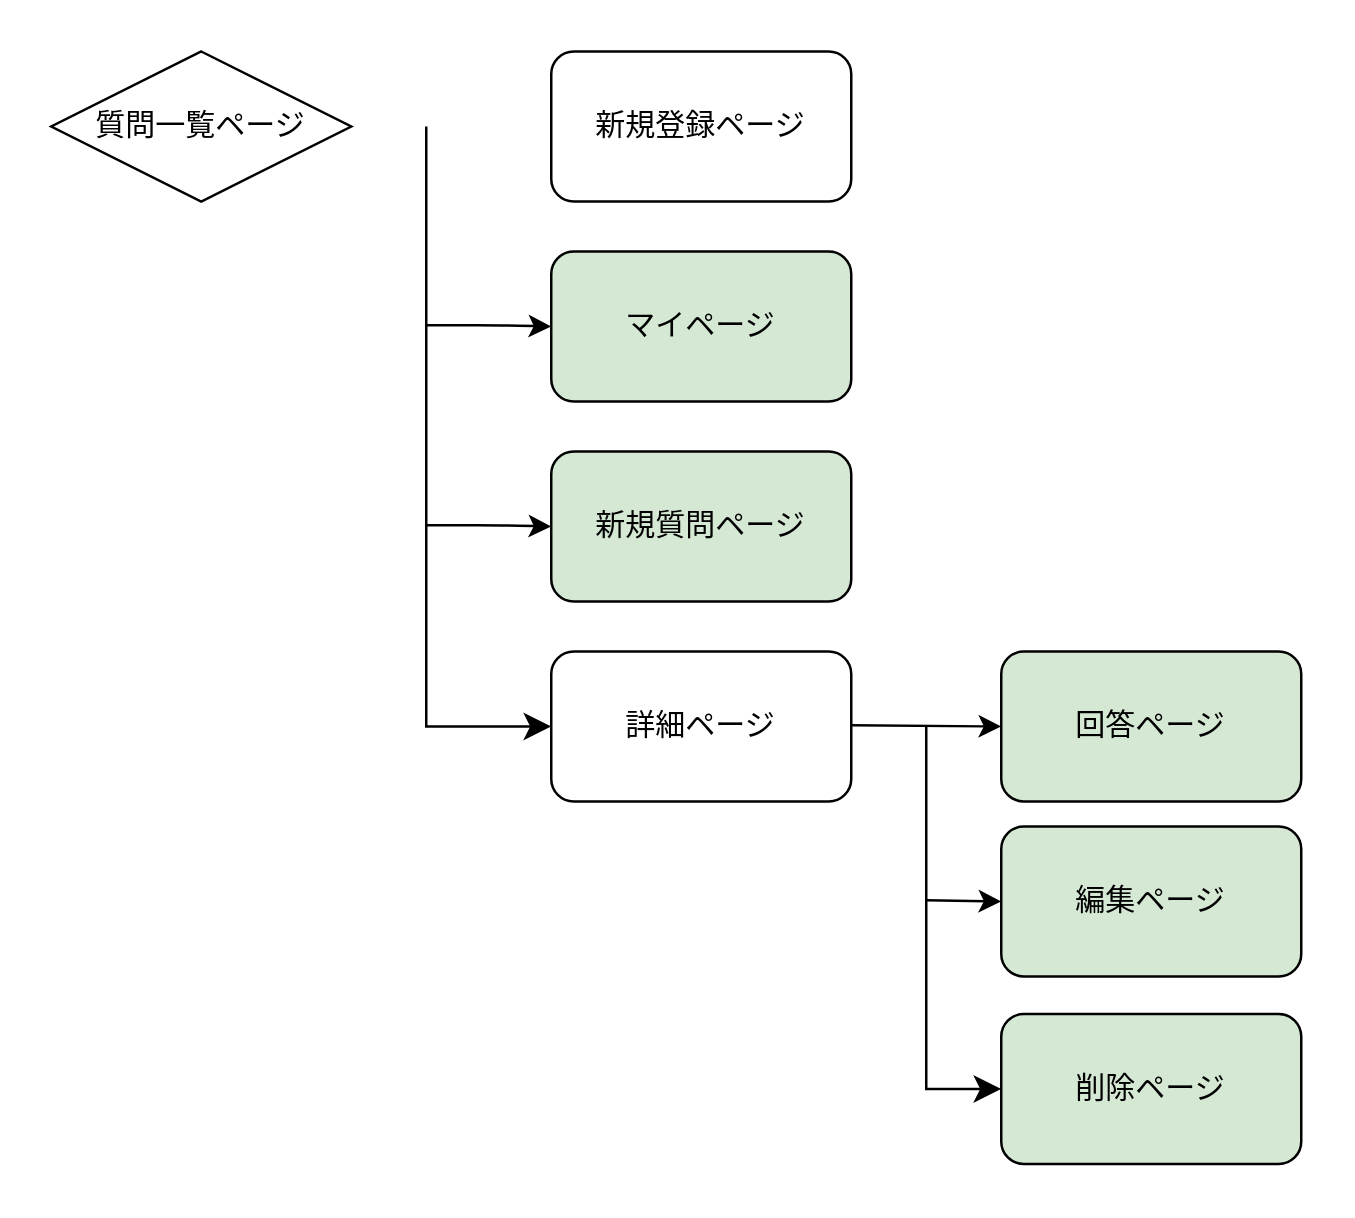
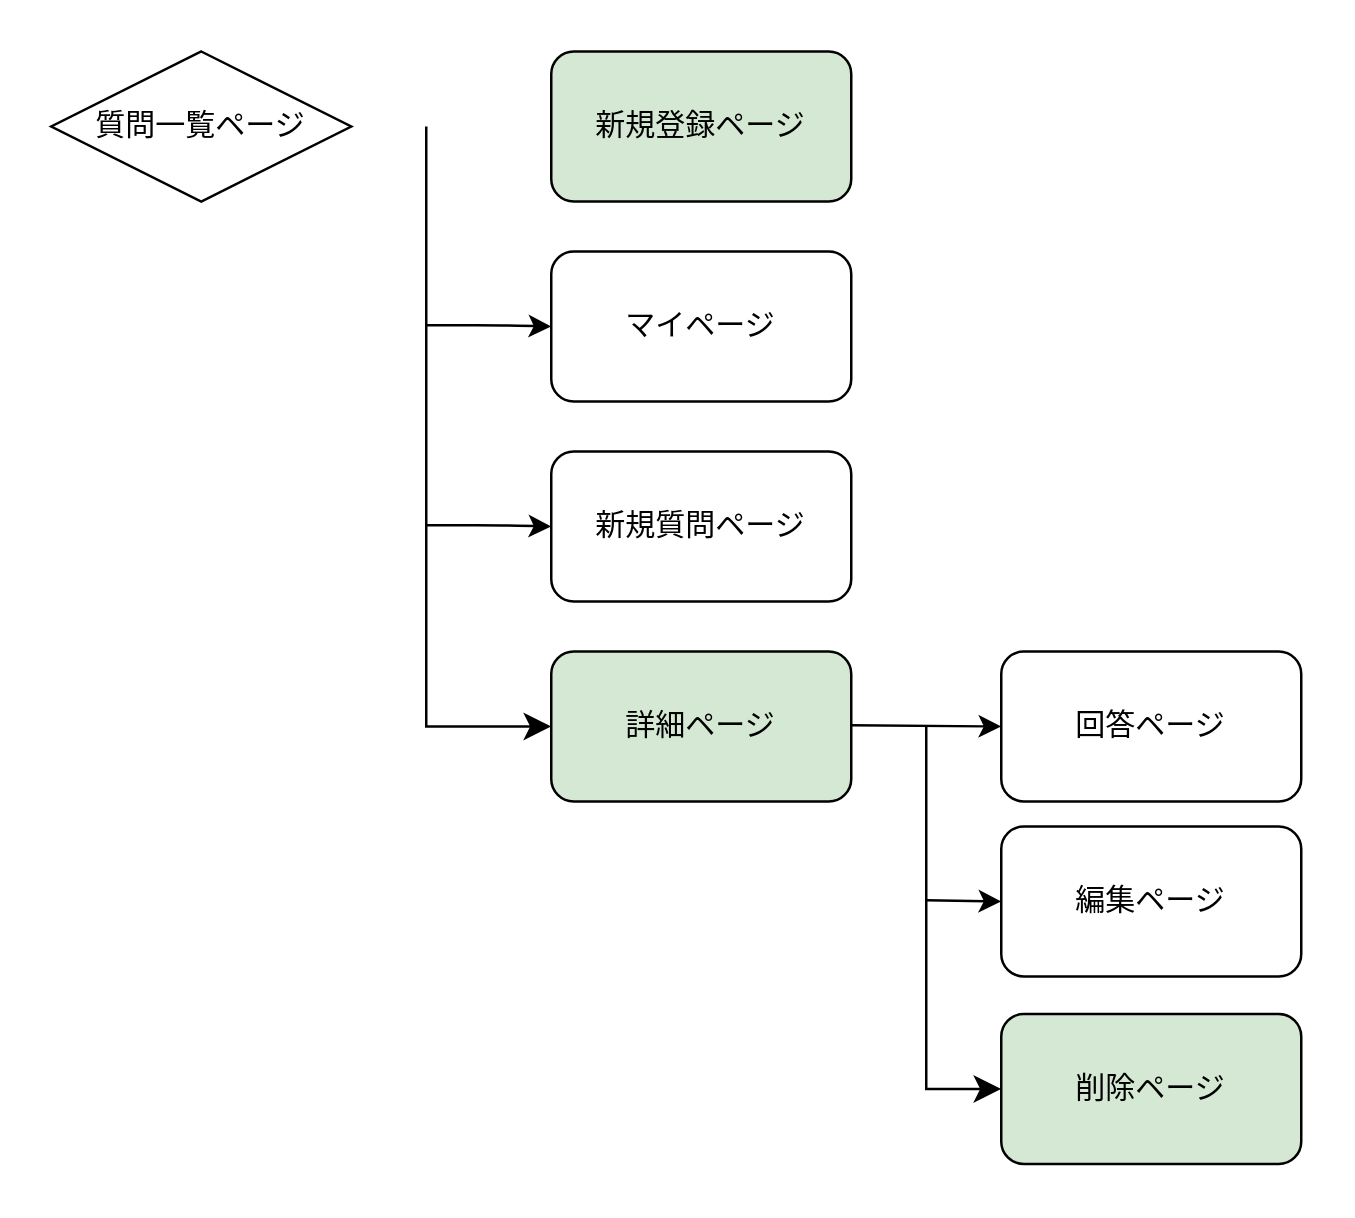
  <mxCell id="0" />
  <mxCell id="1" parent="0" />
  <mxCell id="2" value="質問一覧ページ" style="rhombus;whiteSpace=wrap;html=1;" parent="1" vertex="1"><mxGeometry x="20" y="20" width="120" height="60" as="geometry" /></mxCell>
- <mxCell id="3" value="新規登録ページ" style="rounded=1;whiteSpace=wrap;html=1;" parent="1" vertex="1"><mxGeometry x="220" y="20" width="120" height="60" as="geometry" /></mxCell>
- <mxCell id="4" value="マイページ" style="rounded=1;whiteSpace=wrap;html=1;fillColor=#d5e8d4;" parent="1" vertex="1"><mxGeometry x="220" y="100" width="120" height="60" as="geometry" /></mxCell>
- <mxCell id="5" value="新規質問ページ" style="rounded=1;whiteSpace=wrap;html=1;fillColor=#d5e8d4;" parent="1" vertex="1"><mxGeometry x="220" y="180" width="120" height="60" as="geometry" /></mxCell>
- <mxCell id="6" value="詳細ページ" style="rounded=1;whiteSpace=wrap;html=1;" parent="1" vertex="1"><mxGeometry x="220" y="260" width="120" height="60" as="geometry" /></mxCell>
- <mxCell id="7" value="回答ページ" style="rounded=1;whiteSpace=wrap;html=1;fillColor=#d5e8d4;" parent="1" vertex="1"><mxGeometry x="400" y="260" width="120" height="60" as="geometry" /></mxCell>
- <mxCell id="8" value="編集ページ" style="rounded=1;whiteSpace=wrap;html=1;fillColor=#d5e8d4;" parent="1" vertex="1"><mxGeometry x="400" y="330" width="120" height="60" as="geometry" /></mxCell>
+ <mxCell id="3" value="新規登録ページ" style="rounded=1;whiteSpace=wrap;html=1;fillColor=#d5e8d4;" parent="1" vertex="1"><mxGeometry x="220" y="20" width="120" height="60" as="geometry" /></mxCell>
+ <mxCell id="4" value="マイページ" style="rounded=1;whiteSpace=wrap;html=1;" parent="1" vertex="1"><mxGeometry x="220" y="100" width="120" height="60" as="geometry" /></mxCell>
+ <mxCell id="5" value="新規質問ページ" style="rounded=1;whiteSpace=wrap;html=1;" parent="1" vertex="1"><mxGeometry x="220" y="180" width="120" height="60" as="geometry" /></mxCell>
+ <mxCell id="6" value="詳細ページ" style="rounded=1;whiteSpace=wrap;html=1;fillColor=#d5e8d4;" parent="1" vertex="1"><mxGeometry x="220" y="260" width="120" height="60" as="geometry" /></mxCell>
+ <mxCell id="7" value="回答ページ" style="rounded=1;whiteSpace=wrap;html=1;" parent="1" vertex="1"><mxGeometry x="400" y="260" width="120" height="60" as="geometry" /></mxCell>
+ <mxCell id="8" value="編集ページ" style="rounded=1;whiteSpace=wrap;html=1;" parent="1" vertex="1"><mxGeometry x="400" y="330" width="120" height="60" as="geometry" /></mxCell>
  <mxCell id="9" value="削除ページ" style="rounded=1;whiteSpace=wrap;html=1;fillColor=#d5e8d4;" parent="1" vertex="1"><mxGeometry x="400" y="405" width="120" height="60" as="geometry" /></mxCell>
  <mxCell id="10" value="" style="edgeStyle=elbowEdgeStyle;elbow=vertical;endArrow=classic;html=1;curved=0;rounded=0;endSize=8;startSize=8;" parent="1" edge="1"><mxGeometry width="50" height="50" relative="1" as="geometry"><mxPoint x="170" y="50" as="sourcePoint" /><mxPoint x="220" y="290" as="targetPoint" /><Array as="points"><mxPoint x="170" y="290" /></Array></mxGeometry></mxCell>
  <mxCell id="11" value="" style="endArrow=classic;html=1;rounded=1;" parent="1" edge="1"><mxGeometry width="50" height="50" relative="1" as="geometry"><mxPoint x="170" y="129.5" as="sourcePoint" /><mxPoint x="220" y="130" as="targetPoint" /><Array as="points"><mxPoint x="200" y="129.5" /></Array></mxGeometry></mxCell>
  <mxCell id="12" value="" style="endArrow=classic;html=1;rounded=1;" parent="1" edge="1"><mxGeometry width="50" height="50" relative="1" as="geometry"><mxPoint x="170" y="209.5" as="sourcePoint" /><mxPoint x="220" y="210" as="targetPoint" /><Array as="points"><mxPoint x="200" y="209.5" /></Array></mxGeometry></mxCell>
  <mxCell id="13" value="" style="endArrow=classic;html=1;rounded=1;" parent="1" edge="1"><mxGeometry width="50" height="50" relative="1" as="geometry"><mxPoint x="340" y="289.5" as="sourcePoint" /><mxPoint x="400" y="290" as="targetPoint" /></mxGeometry></mxCell>
  <mxCell id="14" value="" style="edgeStyle=elbowEdgeStyle;elbow=horizontal;endArrow=classic;html=1;curved=0;rounded=0;endSize=8;startSize=8;entryX=0;entryY=0.5;entryDx=0;entryDy=0;" parent="1" target="9" edge="1"><mxGeometry width="50" height="50" relative="1" as="geometry"><mxPoint x="370" y="290" as="sourcePoint" /><mxPoint x="390" y="370" as="targetPoint" /><Array as="points"><mxPoint x="370" y="370" /><mxPoint x="370" y="380" /><mxPoint x="370" y="390" /></Array></mxGeometry></mxCell>
  <mxCell id="15" value="" style="endArrow=classic;html=1;rounded=1;" parent="1" edge="1"><mxGeometry width="50" height="50" relative="1" as="geometry"><mxPoint x="370" y="359.5" as="sourcePoint" /><mxPoint x="400" y="360" as="targetPoint" /><Array as="points" /></mxGeometry></mxCell>
